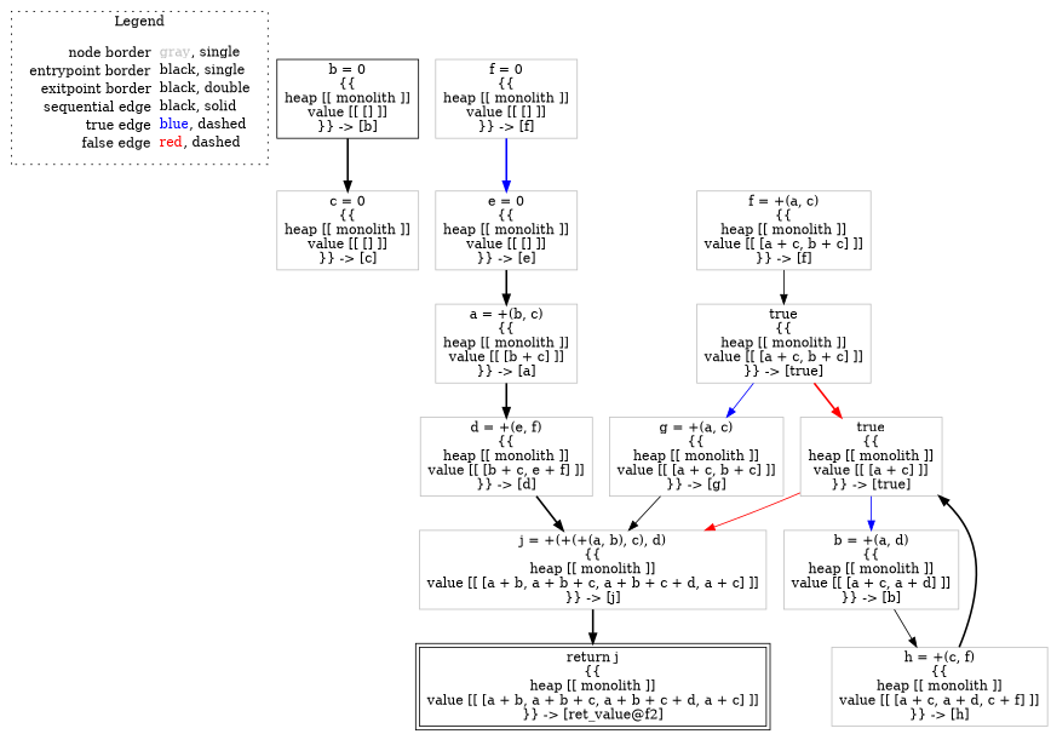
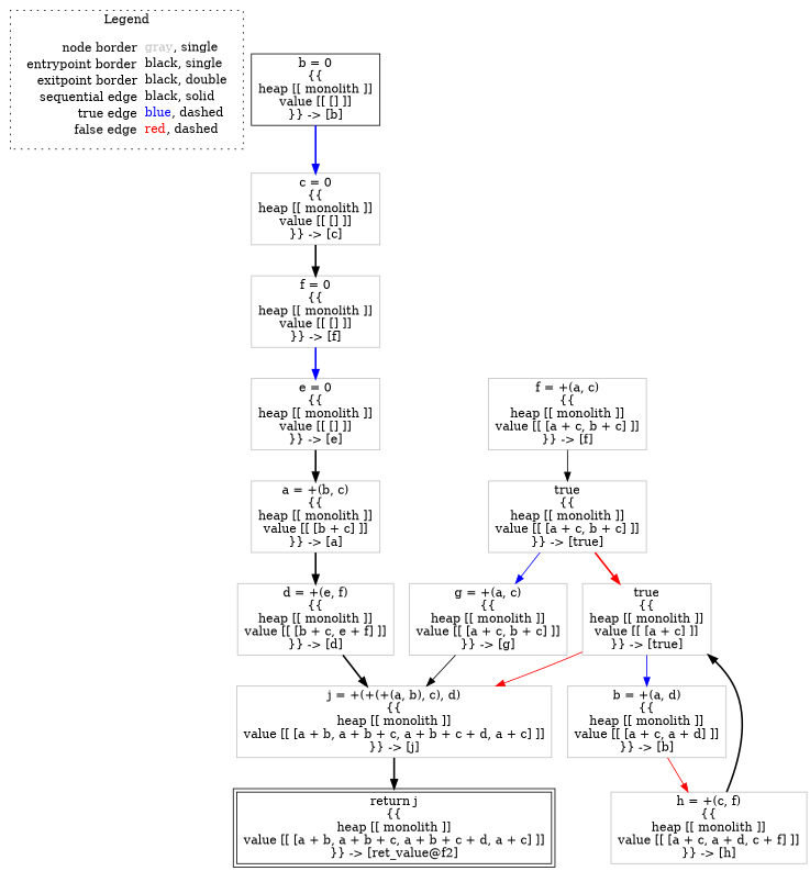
  digraph {
    node [shape=rect color=gray]
    edge [color=black style=bold]
    n1 [label=<<table border="0" cellpadding="2" cellspacing="0" cellborder="0"><tr><td align="right">node border&nbsp;</td><td align="left"><font color="gray">gray</font>, single</td></tr><tr><td align="right">entrypoint border&nbsp;</td><td align="left"><font color="black">black</font>, single</td></tr><tr><td align="right">exitpoint border&nbsp;</td><td align="left"><font color="black">black</font>, double</td></tr><tr><td align="right">sequential edge&nbsp;</td><td align="left"><font color="black">black</font>, solid</td></tr><tr><td align="right">true edge&nbsp;</td><td align="left"><font color="blue">blue</font>, dashed</td></tr><tr><td align="right">false edge&nbsp;</td><td align="left"><font color="red">red</font>, dashed</td></tr></table>> shape=plaintext color=""]
    n2 [color=black label=<b = 0<BR/>{{<BR/>heap [[ monolith ]]<BR/>value [[ [] ]]<BR/>}} -&gt; [b]>]
    n3 [label=<c = 0<BR/>{{<BR/>heap [[ monolith ]]<BR/>value [[ [] ]]<BR/>}} -&gt; [c]>]
    n4 [label=<f = 0<BR/>{{<BR/>heap [[ monolith ]]<BR/>value [[ [] ]]<BR/>}} -&gt; [f]>]
    n5 [label=<e = 0<BR/>{{<BR/>heap [[ monolith ]]<BR/>value [[ [] ]]<BR/>}} -&gt; [e]>]
    n6 [label=<a = +(b, c)<BR/>{{<BR/>heap [[ monolith ]]<BR/>value [[ [b + c] ]]<BR/>}} -&gt; [a]>]
    n7 [label=<true<BR/>{{<BR/>heap [[ monolith ]]<BR/>value [[ [a + c, b + c] ]]<BR/>}} -&gt; [true]>]
    n8 [label=<g = +(a, c)<BR/>{{<BR/>heap [[ monolith ]]<BR/>value [[ [a + c, b + c] ]]<BR/>}} -&gt; [g]>]
    n9 [label=<true<BR/>{{<BR/>heap [[ monolith ]]<BR/>value [[ [a + c] ]]<BR/>}} -&gt; [true]>]
    n10 [label=<j = +(+(+(a, b), c), d)<BR/>{{<BR/>heap [[ monolith ]]<BR/>value [[ [a + b, a + b + c, a + b + c + d, a + c] ]]<BR/>}} -&gt; [j]>]
    n11 [label=<b = +(a, d)<BR/>{{<BR/>heap [[ monolith ]]<BR/>value [[ [a + c, a + d] ]]<BR/>}} -&gt; [b]>]
    n12 [label=<d = +(e, f)<BR/>{{<BR/>heap [[ monolith ]]<BR/>value [[ [b + c, e + f] ]]<BR/>}} -&gt; [d]>]
    n13 [color=black label=<return j<BR/>{{<BR/>heap [[ monolith ]]<BR/>value [[ [a + b, a + b + c, a + b + c + d, a + c] ]]<BR/>}} -&gt; [ret_value@f2]> peripheries=2]
    n14 [label=<h = +(c, f)<BR/>{{<BR/>heap [[ monolith ]]<BR/>value [[ [a + c, a + d, c + f] ]]<BR/>}} -&gt; [h]>]
    n15 [label=<f = +(a, c)<BR/>{{<BR/>heap [[ monolith ]]<BR/>value [[ [a + c, b + c] ]]<BR/>}} -&gt; [f]>]
    subgraph cluster_1 {
      label=Legend
      style=dotted
      n1
    }
-   n2 -> n3
+   n2 -> n3 [color=blue]
+   n3 -> n4
    n4 -> n5 [color=blue]
    n5 -> n6
    n6 -> n12
    n7 -> n8 [color=blue style=solid]
    n7 -> n9 [color=red]
    n8 -> n10 [style=solid]
    n9 -> n10 [color=red style=solid]
    n9 -> n11 [color=blue style=solid]
    n10 -> n13
-   n11 -> n14 [style=solid]
+   n11 -> n14 [color=red style=solid]
    n12 -> n10
    n14 -> n9
    n15 -> n7 [style=solid]
  }
